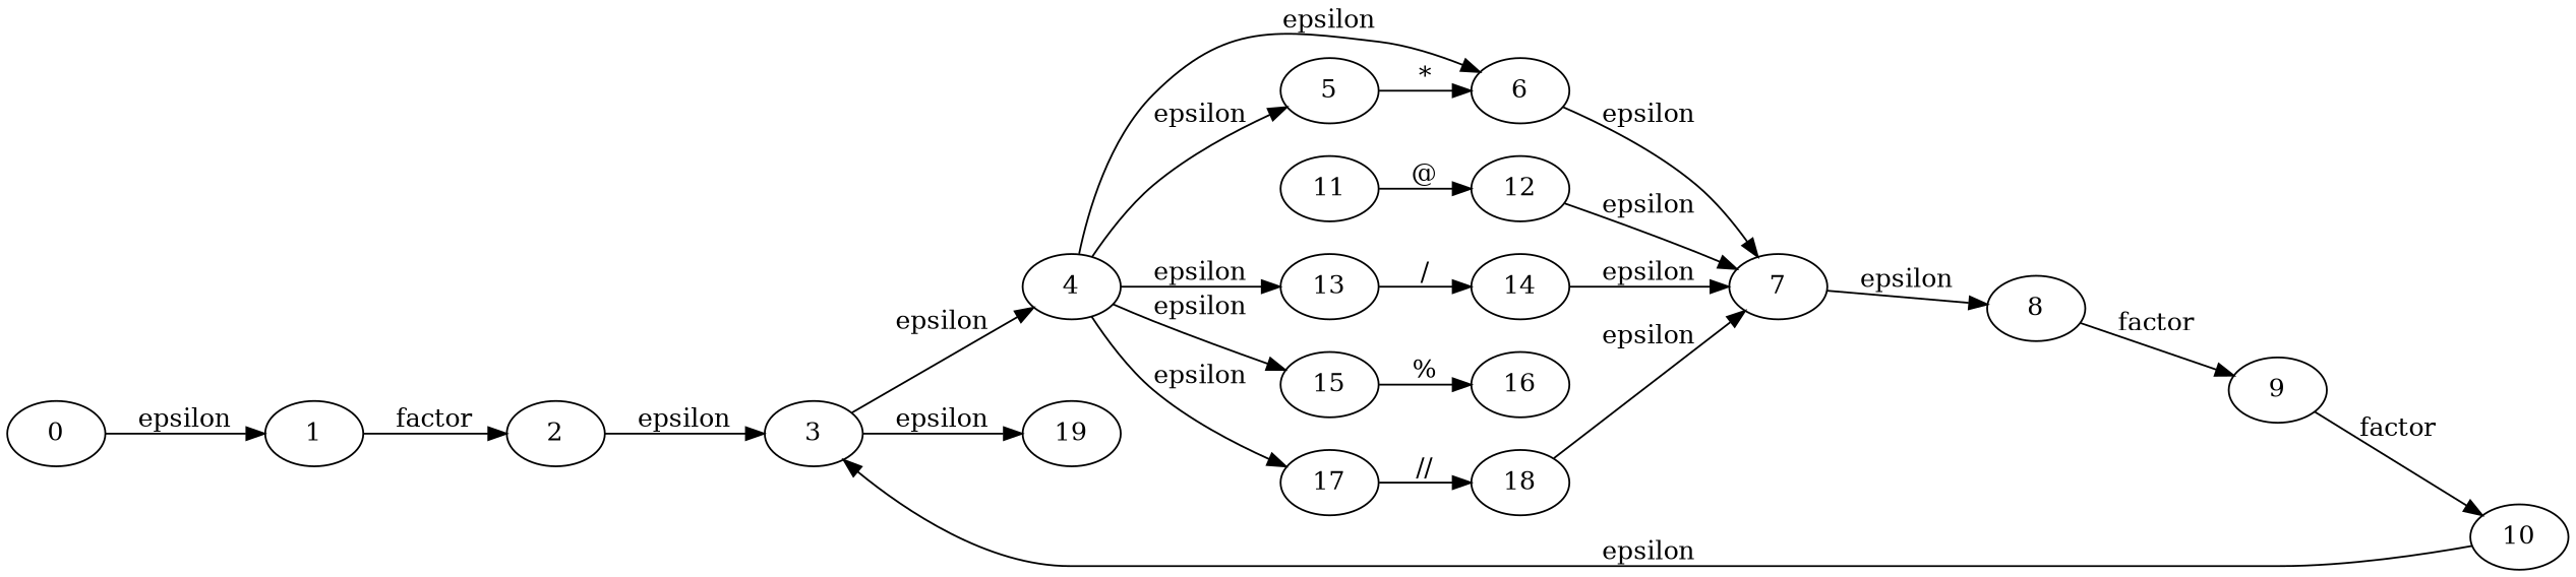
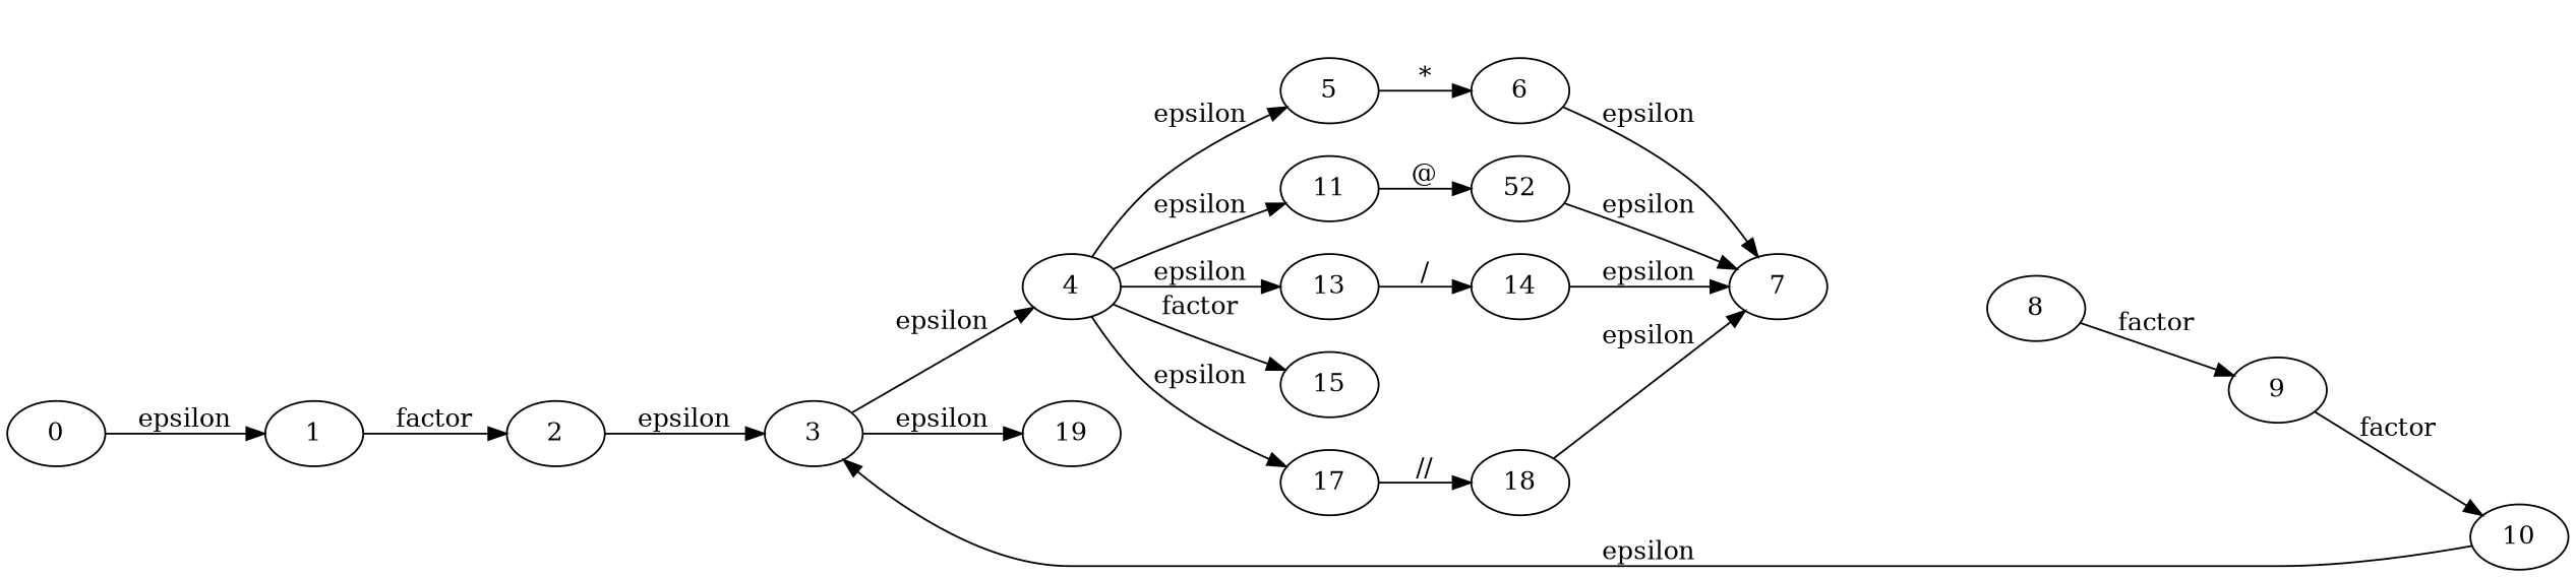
  digraph {
    rankdir=LR
    0
    1
    2
    3
    4
    19
    5
    11
    13
    15
    17
    6
-   12
+   12 [label=52]
    14
-   16
    18
    7
    8
    9
    10
    0 -> 1 [label=epsilon]
    1 -> 2 [label=factor]
    2 -> 3 [label=epsilon]
    3 -> 4 [label=epsilon]
    3 -> 19 [label=epsilon]
    4 -> 5 [label=epsilon]
-   4 -> 6 [label=epsilon]
+   4 -> 11 [label=epsilon]
    4 -> 13 [label=epsilon]
-   4 -> 15 [label=epsilon]
+   4 -> 15 [label=factor]
    4 -> 17 [label=epsilon]
    5 -> 6 [label="*"]
    11 -> 12 [label="@"]
    13 -> 14 [label="/"]
-   15 -> 16 [label="%"]
    17 -> 18 [label="//"]
    6 -> 7 [label=epsilon]
    12 -> 7 [label=epsilon]
    14 -> 7 [label=epsilon]
    18 -> 7 [label=epsilon]
-   7 -> 8 [label=epsilon]
    8 -> 9 [label=factor]
    9 -> 10 [label=factor]
    10 -> 3 [label=epsilon]
  }
